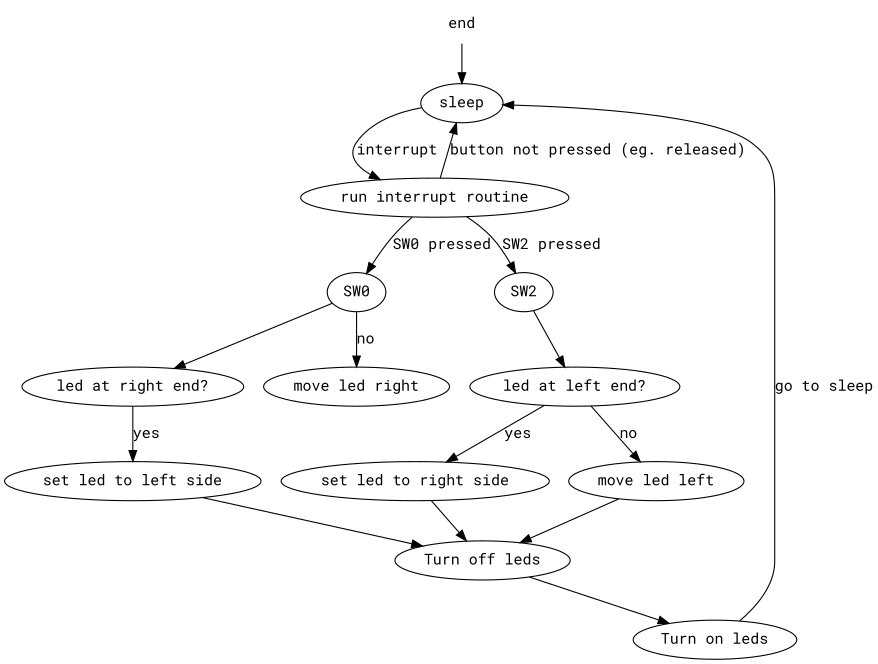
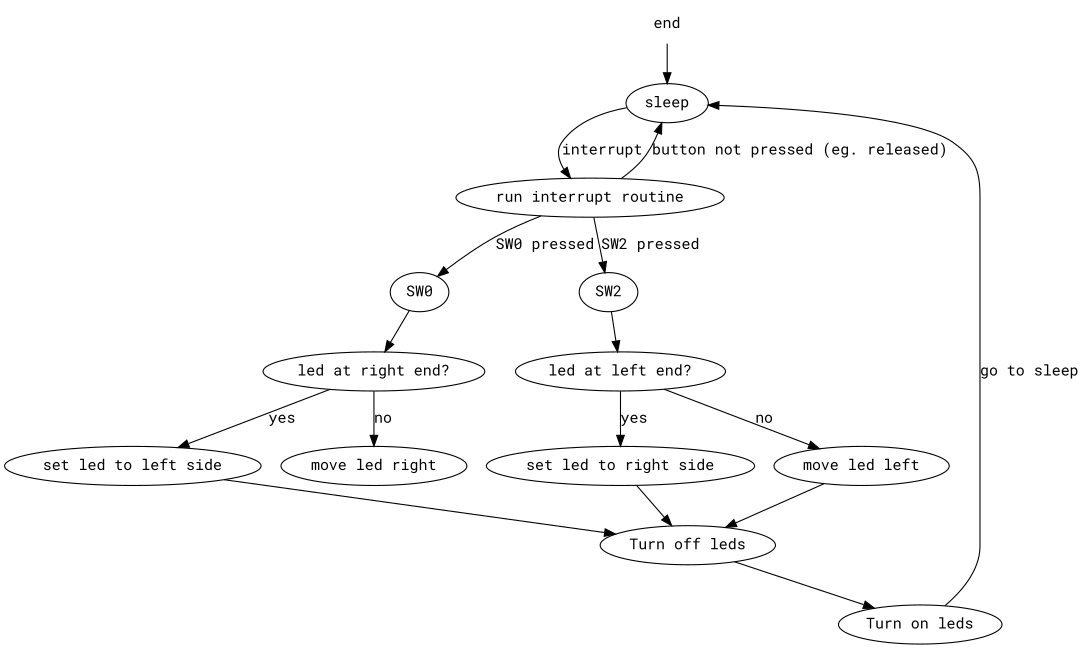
  digraph {
    fontname="Roboto Mono"
    rankdir=TB
    node [fontname="Roboto Mono"]
    edge [fontname="Roboto Mono"]
    n1 [label=end shape=plaintext]
    n2 [label=sleep]
    n3 [label="run interrupt routine"]
    SW0
    SW2
    n6 [label="led at right end?"]
    n7 [label="led at left end?"]
    n8 [label="set led to left side"]
    n9 [label="move led right"]
    n10 [label="set led to right side"]
    n11 [label="move led left"]
    n12 [label="Turn off leds"]
    n13 [label="Turn on leds"]
    n1 -> n2
    n2 -> n3 [label=interrupt]
    n3 -> n2 [label="button not pressed (eg. released)"]
    n3 -> SW0 [label="SW0 pressed"]
    n3 -> SW2 [label="SW2 pressed"]
    SW0 -> n6
    SW2 -> n7
    n6 -> n8 [label=yes]
-   SW0 -> n9 [label=no]
+   n6 -> n9 [label=no]
    n7 -> n10 [label=yes]
    n7 -> n11 [label=no]
    n8 -> n12
    n10 -> n12
    n11 -> n12
    n12 -> n13
    n13 -> n2 [label="go to sleep"]
  }
